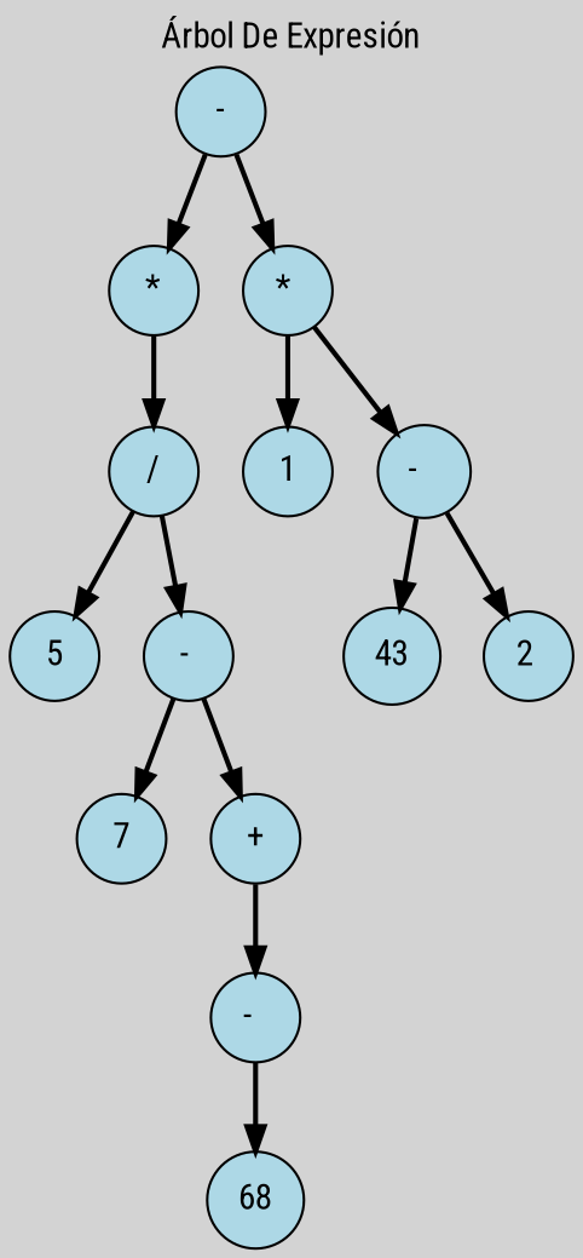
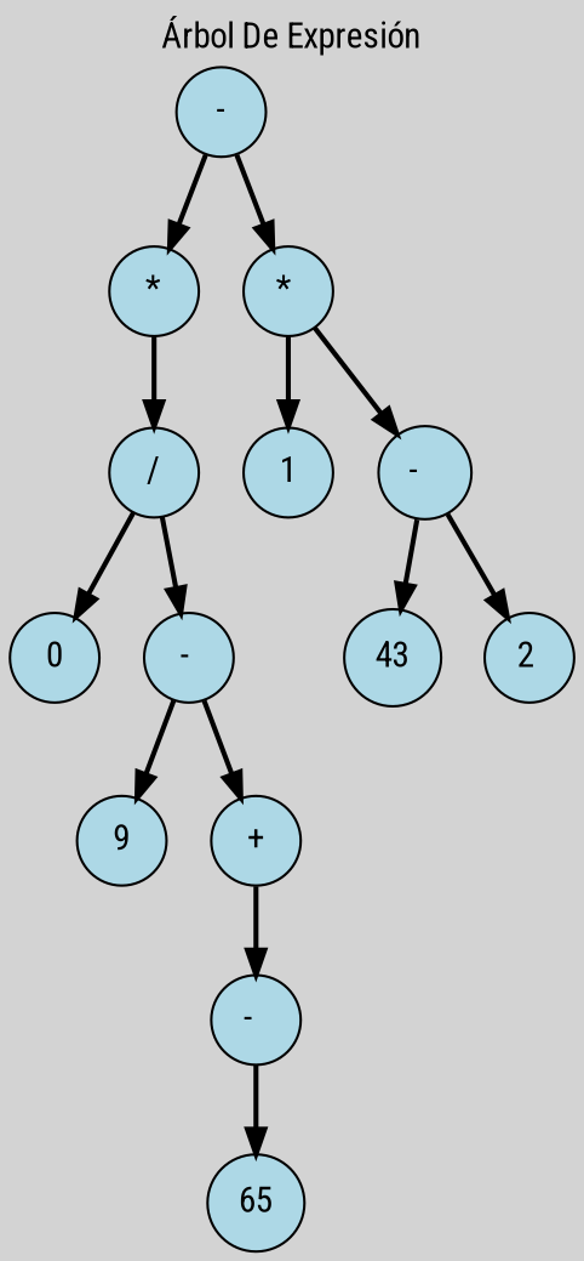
  digraph {
    bgcolor=lightgrey
    fontname="Roboto Condensed"
    label="Árbol De Expresión"
    labeljust=c
    labelloc=t
    rankdir=TB
    node [fillcolor=lightblue fontname="Roboto Condensed" shape=circle style=filled]
    edge [color=black fontname="Roboto Condensed" penwidth=2]
    "-"
    "*"
    "* "
    "/"
    1
    "-   "
-   5
+   5 [label=0]
    "- "
-   7
+   7 [label=9]
    "+"
    "-  "
-   68
+   68 [label=65]
    43
    "2 "
    "-" -> "*"
    "-" -> "* "
    "*" -> "/"
    "* " -> 1
    "* " -> "-   "
    "/" -> 5
    "/" -> "- "
    "-   " -> 43
    "-   " -> "2 "
    "- " -> 7
    "- " -> "+"
    "+" -> "-  "
    "-  " -> 68
  }
